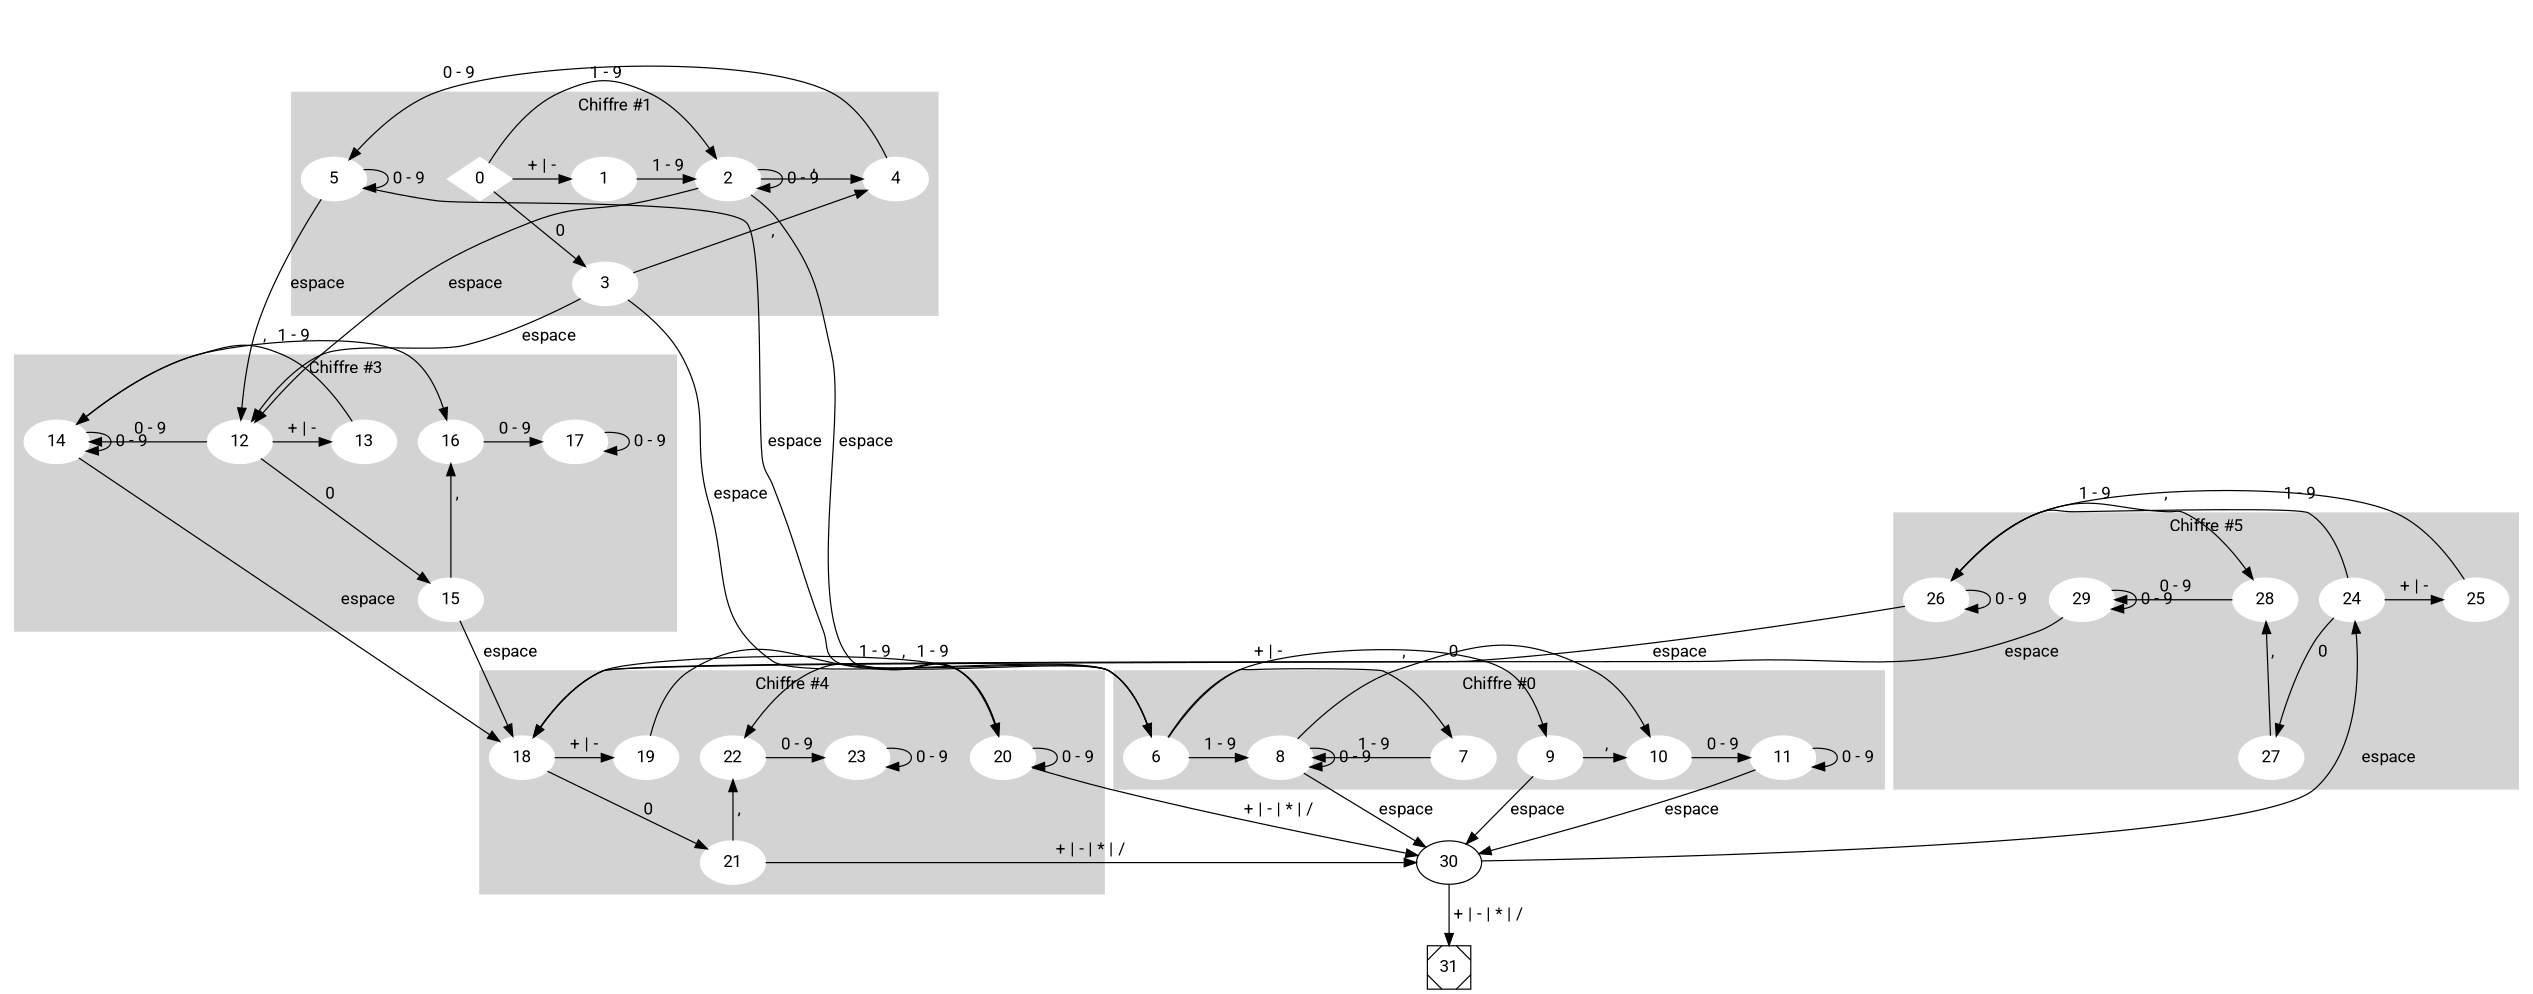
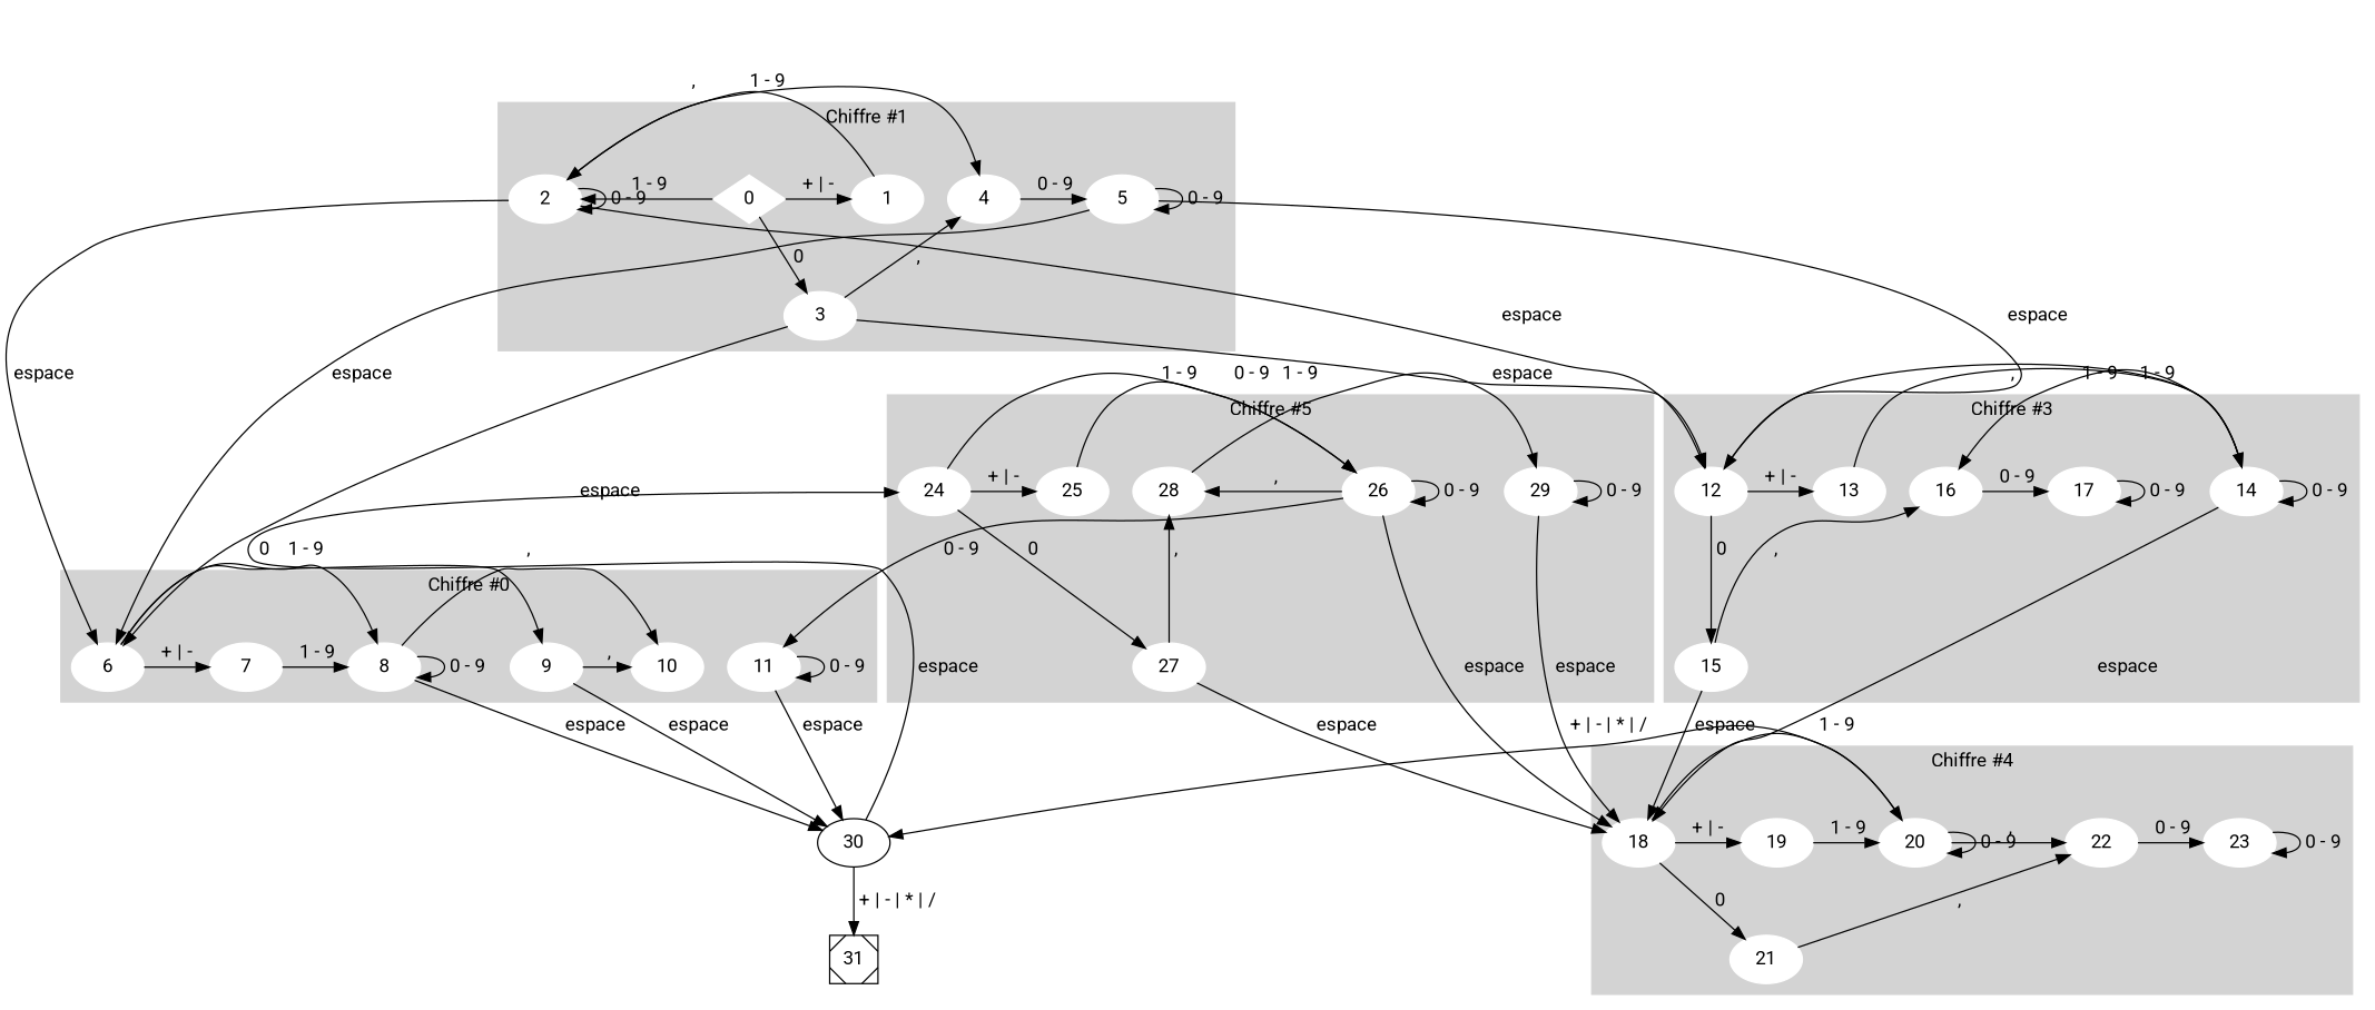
  digraph {
    fontname=Roboto
    node [color=white fontname=Roboto style=filled]
    edge [fontname=Roboto]
    0 [shape=Mdiamond]
    1
    2
    4
    5
    3
    6
    7
    8
    9
    10
    11
    12
    13
    14
    16
    17
    15
    18
    19
    20
    22
    23
    21
    24
    25
    26
    28
    29
    27
    30 [color="" style=""]
    31 [shape=Msquare color="" style=""]
    subgraph cluster_1 {
      color=lightgrey
      label="Chiffre #1"
      style=filled
      3
      subgraph sub_2 {
        color=lightgrey
        label="Chiffre #1"
        rank=same
        style=filled
        0
        1
        2
        4
        5
      }
    }
    subgraph cluster_3 {
      color=lightgrey
      label="Chiffre #0"
      style=filled
      subgraph sub_4 {
        color=lightgrey
        label="Chiffre #2"
        rank=same
        style=filled
        6
        7
        8
        9
        10
        11
      }
    }
    subgraph cluster_5 {
      color=lightgrey
      label="Chiffre #3"
      style=filled
      15
      subgraph sub_6 {
        color=lightgrey
        label="Chiffre #3"
        rank=same
        style=filled
        12
        13
        14
        16
        17
      }
    }
    subgraph cluster_7 {
      color=lightgrey
      label="Chiffre #4"
      style=filled
      21
      subgraph sub_8 {
        color=lightgrey
        label="Chiffre #4"
        rank=same
        style=filled
        18
        19
        20
        22
        23
      }
    }
    subgraph cluster_9 {
      color=lightgrey
      label="Chiffre #5"
      style=filled
      27
      subgraph sub_10 {
        color=lightgrey
        label="Chiffre #5"
        rank=same
        style=filled
        24
        25
        26
        28
        29
      }
    }
    0 -> 1 [label=" + | - "]
    0 -> 2 [label=" 1 - 9"]
    0 -> 3 [label=" 0 "]
    1 -> 2 [label=" 1 - 9"]
    2 -> 2 [label=" 0 - 9"]
    2 -> 4 [label=" ,"]
    2 -> 6 [label=" espace "]
    2 -> 12 [label=" espace "]
    4 -> 5 [label=" 0 - 9"]
    5 -> 5 [label=" 0 - 9"]
    5 -> 6 [label=" espace "]
    5 -> 12 [label=" espace "]
    3 -> 4 [label=" ,"]
    3 -> 6 [label=" espace "]
    3 -> 12 [label=" espace "]
    6 -> 7 [label=" + | - "]
    6 -> 8 [label=" 1 - 9"]
    6 -> 9 [label=" 0 "]
    7 -> 8 [label=" 1 - 9"]
    8 -> 8 [label=" 0 - 9"]
    8 -> 10 [label=" ,"]
    8 -> 30 [label=" espace "]
    9 -> 10 [label=" ,"]
    9 -> 30 [label=" espace "]
-   10 -> 11 [label=" 0 - 9"]
+   26 -> 11 [label=" 0 - 9"]
    11 -> 11 [label=" 0 - 9"]
    11 -> 30 [label=" espace "]
    12 -> 13 [label=" + | - "]
-   12 -> 14 [label=" 0 - 9"]
+   12 -> 14 [label=" 1 - 9"]
    12 -> 15 [label=" 0 "]
    13 -> 14 [label=" 1 - 9"]
    14 -> 14 [label=" 0 - 9"]
    14 -> 16 [label=" ,"]
    14 -> 18 [label=" espace "]
    16 -> 17 [label=" 0 - 9"]
    17 -> 17 [label=" 0 - 9"]
    15 -> 16 [label=" ,"]
    15 -> 18 [label=" espace "]
    18 -> 19 [label=" + | - "]
    18 -> 20 [label=" 1 - 9"]
    18 -> 21 [label=" 0 "]
    19 -> 20 [label=" 1 - 9"]
    20 -> 20 [label=" 0 - 9"]
    20 -> 22 [label=" ,"]
    20 -> 30 [label=" + | - | * | / "]
    22 -> 23 [label=" 0 - 9"]
    23 -> 23 [label=" 0 - 9"]
    21 -> 22 [label=" ,"]
-   21 -> 30 [label=" + | - | * | / "]
    24 -> 25 [label=" + | - "]
    24 -> 26 [label=" 1 - 9"]
    24 -> 27 [label=" 0 "]
    25 -> 26 [label=" 1 - 9"]
    26 -> 18 [label=" espace "]
    26 -> 26 [label=" 0 - 9"]
    26 -> 28 [label=" ,"]
    28 -> 29 [label=" 0 - 9"]
    29 -> 18 [label=" espace "]
    29 -> 29 [label=" 0 - 9"]
+   27 -> 18 [label=" espace "]
    27 -> 28 [label=" ,"]
    30 -> 24 [label=" espace "]
    30 -> 31 [label=" + | - | * | / "]
  }
